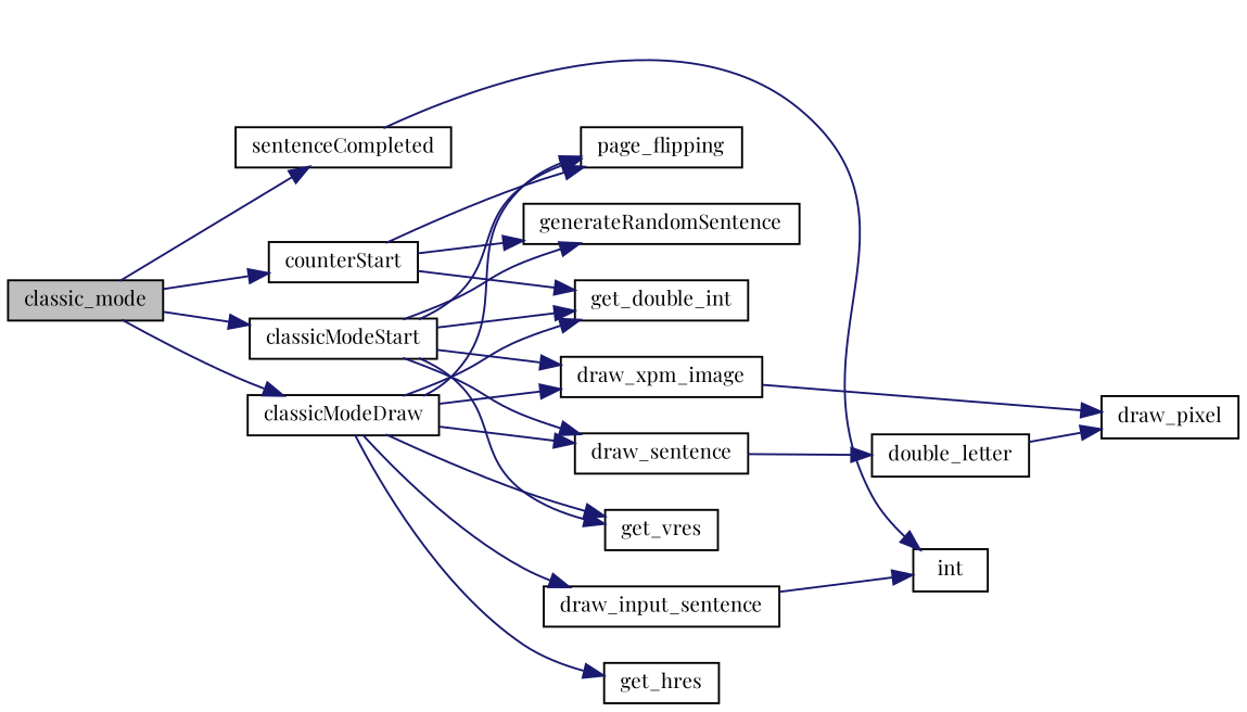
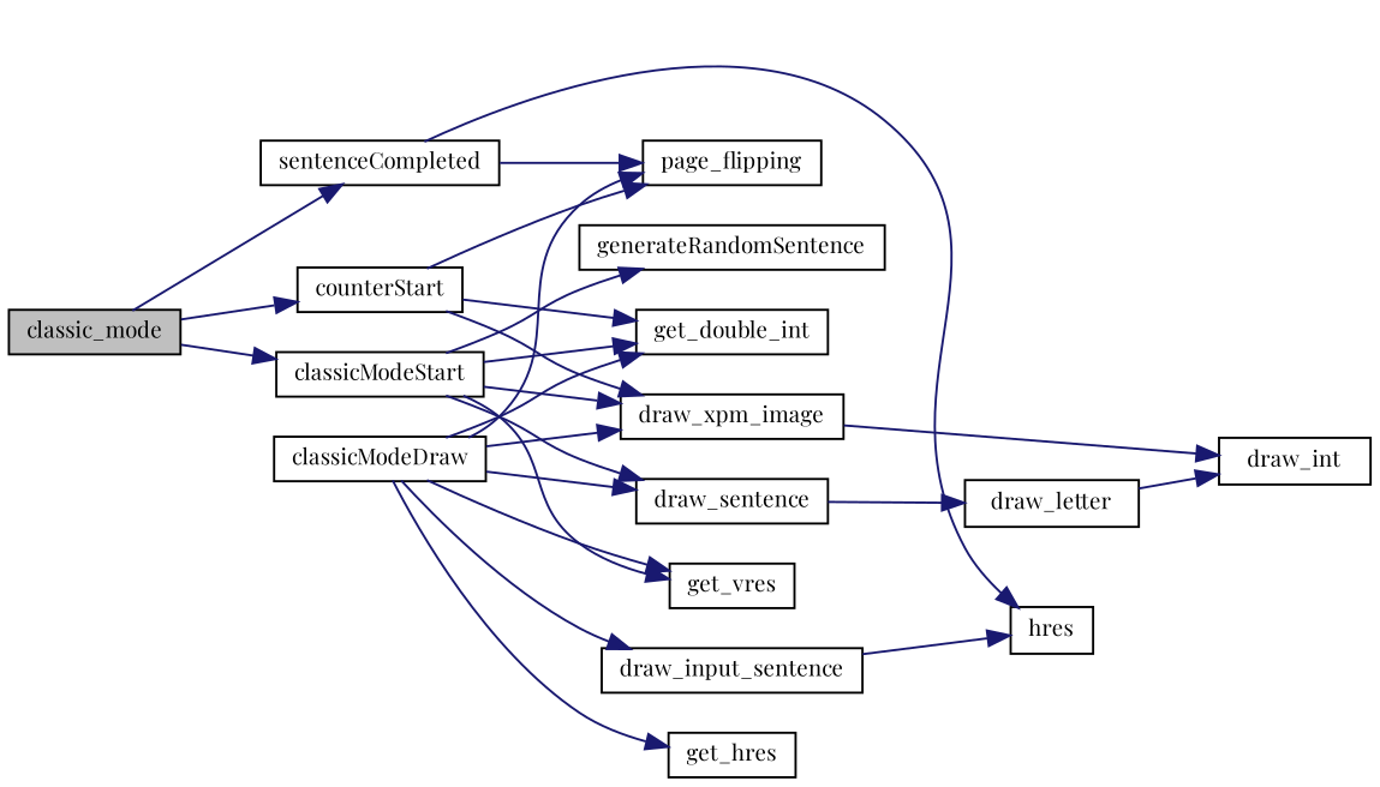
  digraph {
    fontname="Playfair Display"
    rankdir=LR
    node [color=black fillcolor=white fontname="Playfair Display" fontsize=10 shape=record style=filled]
    edge [color=midnightblue fontname="Playfair Display" fontsize=10 labelfontname=Helvetica labelfontsize=10 style=solid]
    n1 [fillcolor=grey75 fontcolor=black height=0.2 label=classic_mode width=0.4]
    n2 [height=0.2 label=classicModeDraw width=0.4]
    n3 [height=0.2 label=classicModeStart width=0.4]
    n4 [height=0.2 label=counterStart width=0.4]
    n5 [height=0.2 label=sentenceCompleted width=0.4]
    n6 [height=0.2 label=draw_input_sentence width=0.4]
    n7 [height=0.2 label=draw_sentence width=0.4]
    n8 [height=0.2 label=draw_xpm_image width=0.4]
    n9 [height=0.2 label=get_double_int width=0.4]
    n10 [height=0.2 label=get_hres width=0.4]
    n11 [height=0.2 label=get_vres width=0.4]
    n12 [height=0.2 label=page_flipping width=0.4]
    n13 [height=0.2 label=generateRandomSentence width=0.4]
-   n14 [height=0.2 label=int width=0.4]
-   n15 [height=0.2 label=double_letter width=0.4]
-   n16 [height=0.2 label=draw_pixel width=0.4]
-   n1 -> n2
+   n14 [height=0.2 label=hres width=0.4]
+   n15 [height=0.2 label=draw_letter width=0.4]
+   n16 [height=0.2 label=draw_int width=0.4]
    n1 -> n3
    n1 -> n4
    n1 -> n5
    n2 -> n6
    n2 -> n7
    n2 -> n8
    n2 -> n9
    n2 -> n10
    n2 -> n11
    n2 -> n12
    n3 -> n7
    n3 -> n8
    n3 -> n9
    n3 -> n11
-   n3 -> n12
+   n5 -> n12
    n3 -> n13
-   n4 -> n13
+   n4 -> n8
    n4 -> n9
    n4 -> n12
    n5 -> n14
    n6 -> n14
    n7 -> n15
    n8 -> n16
    n15 -> n16
  }
